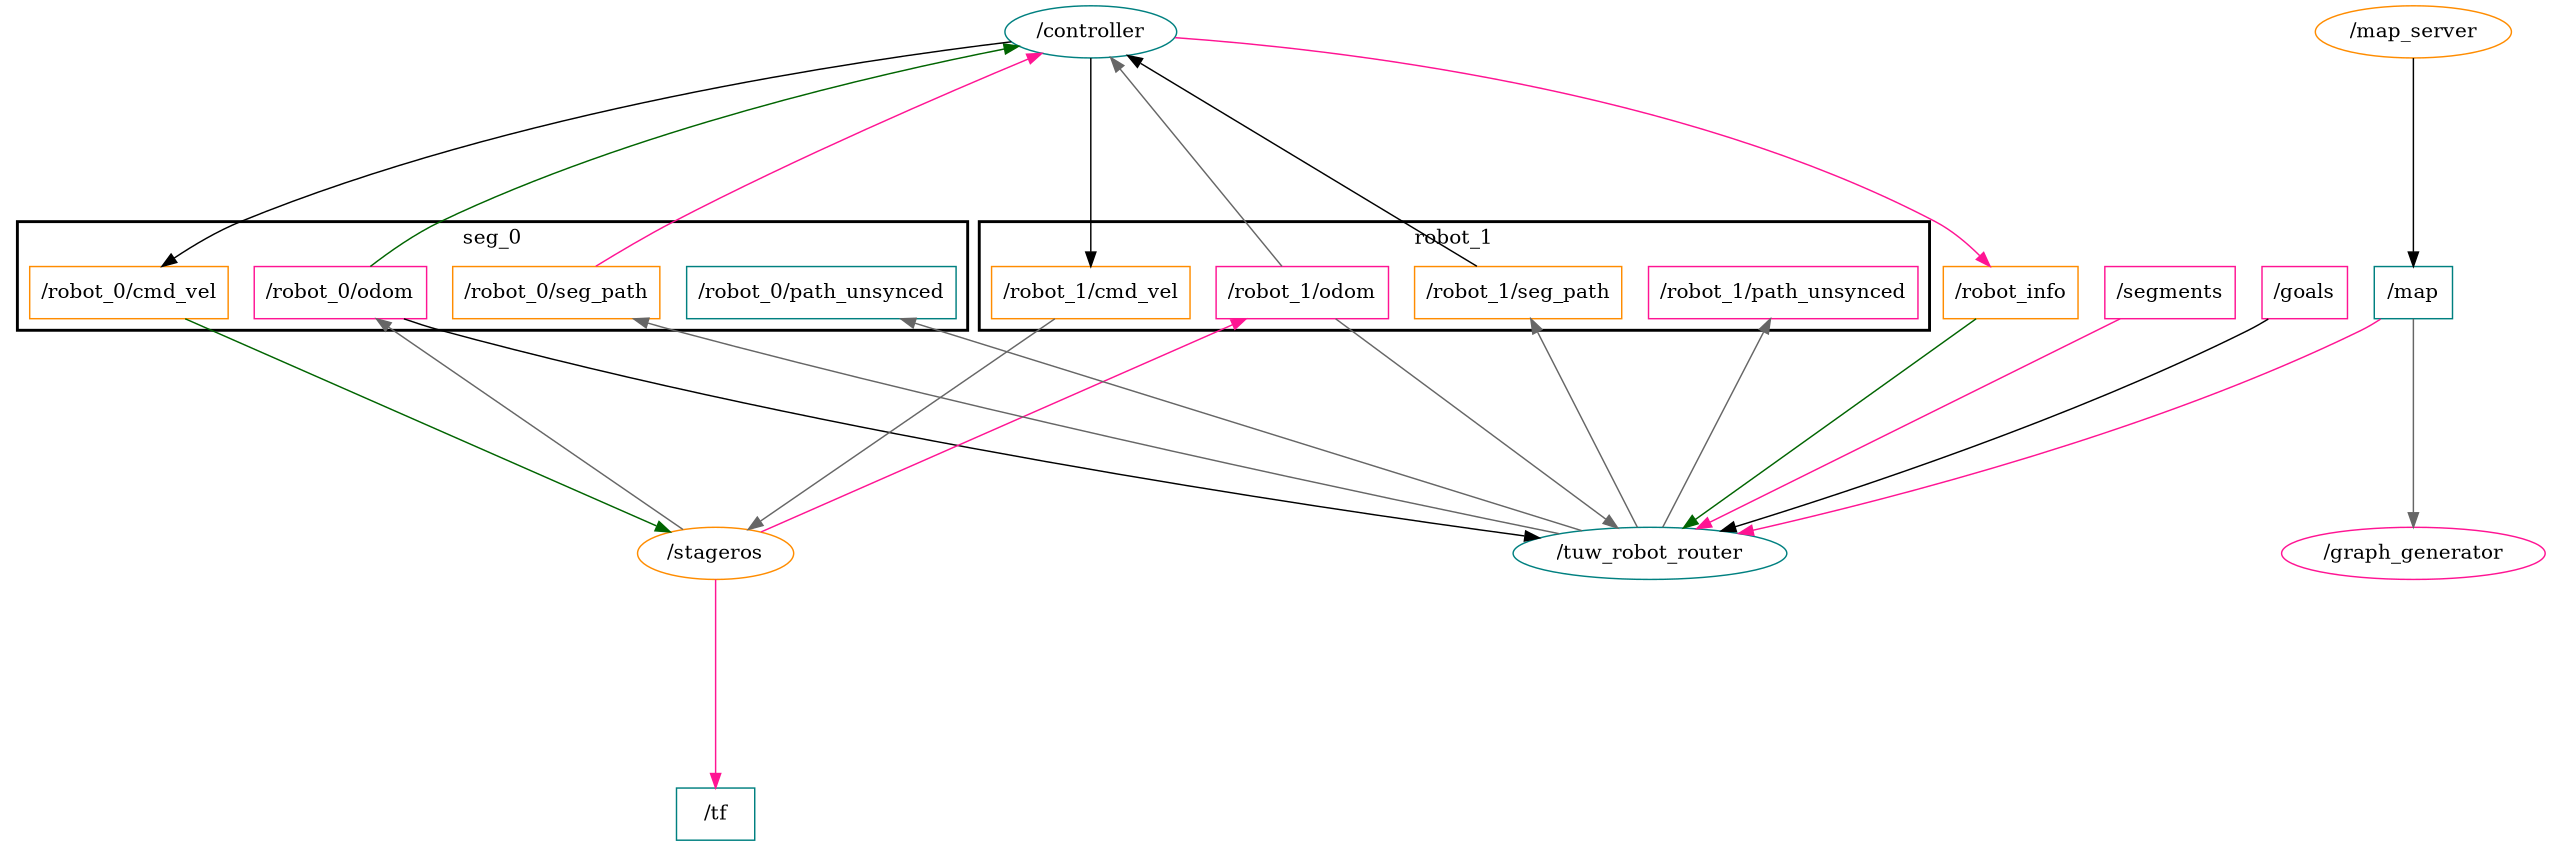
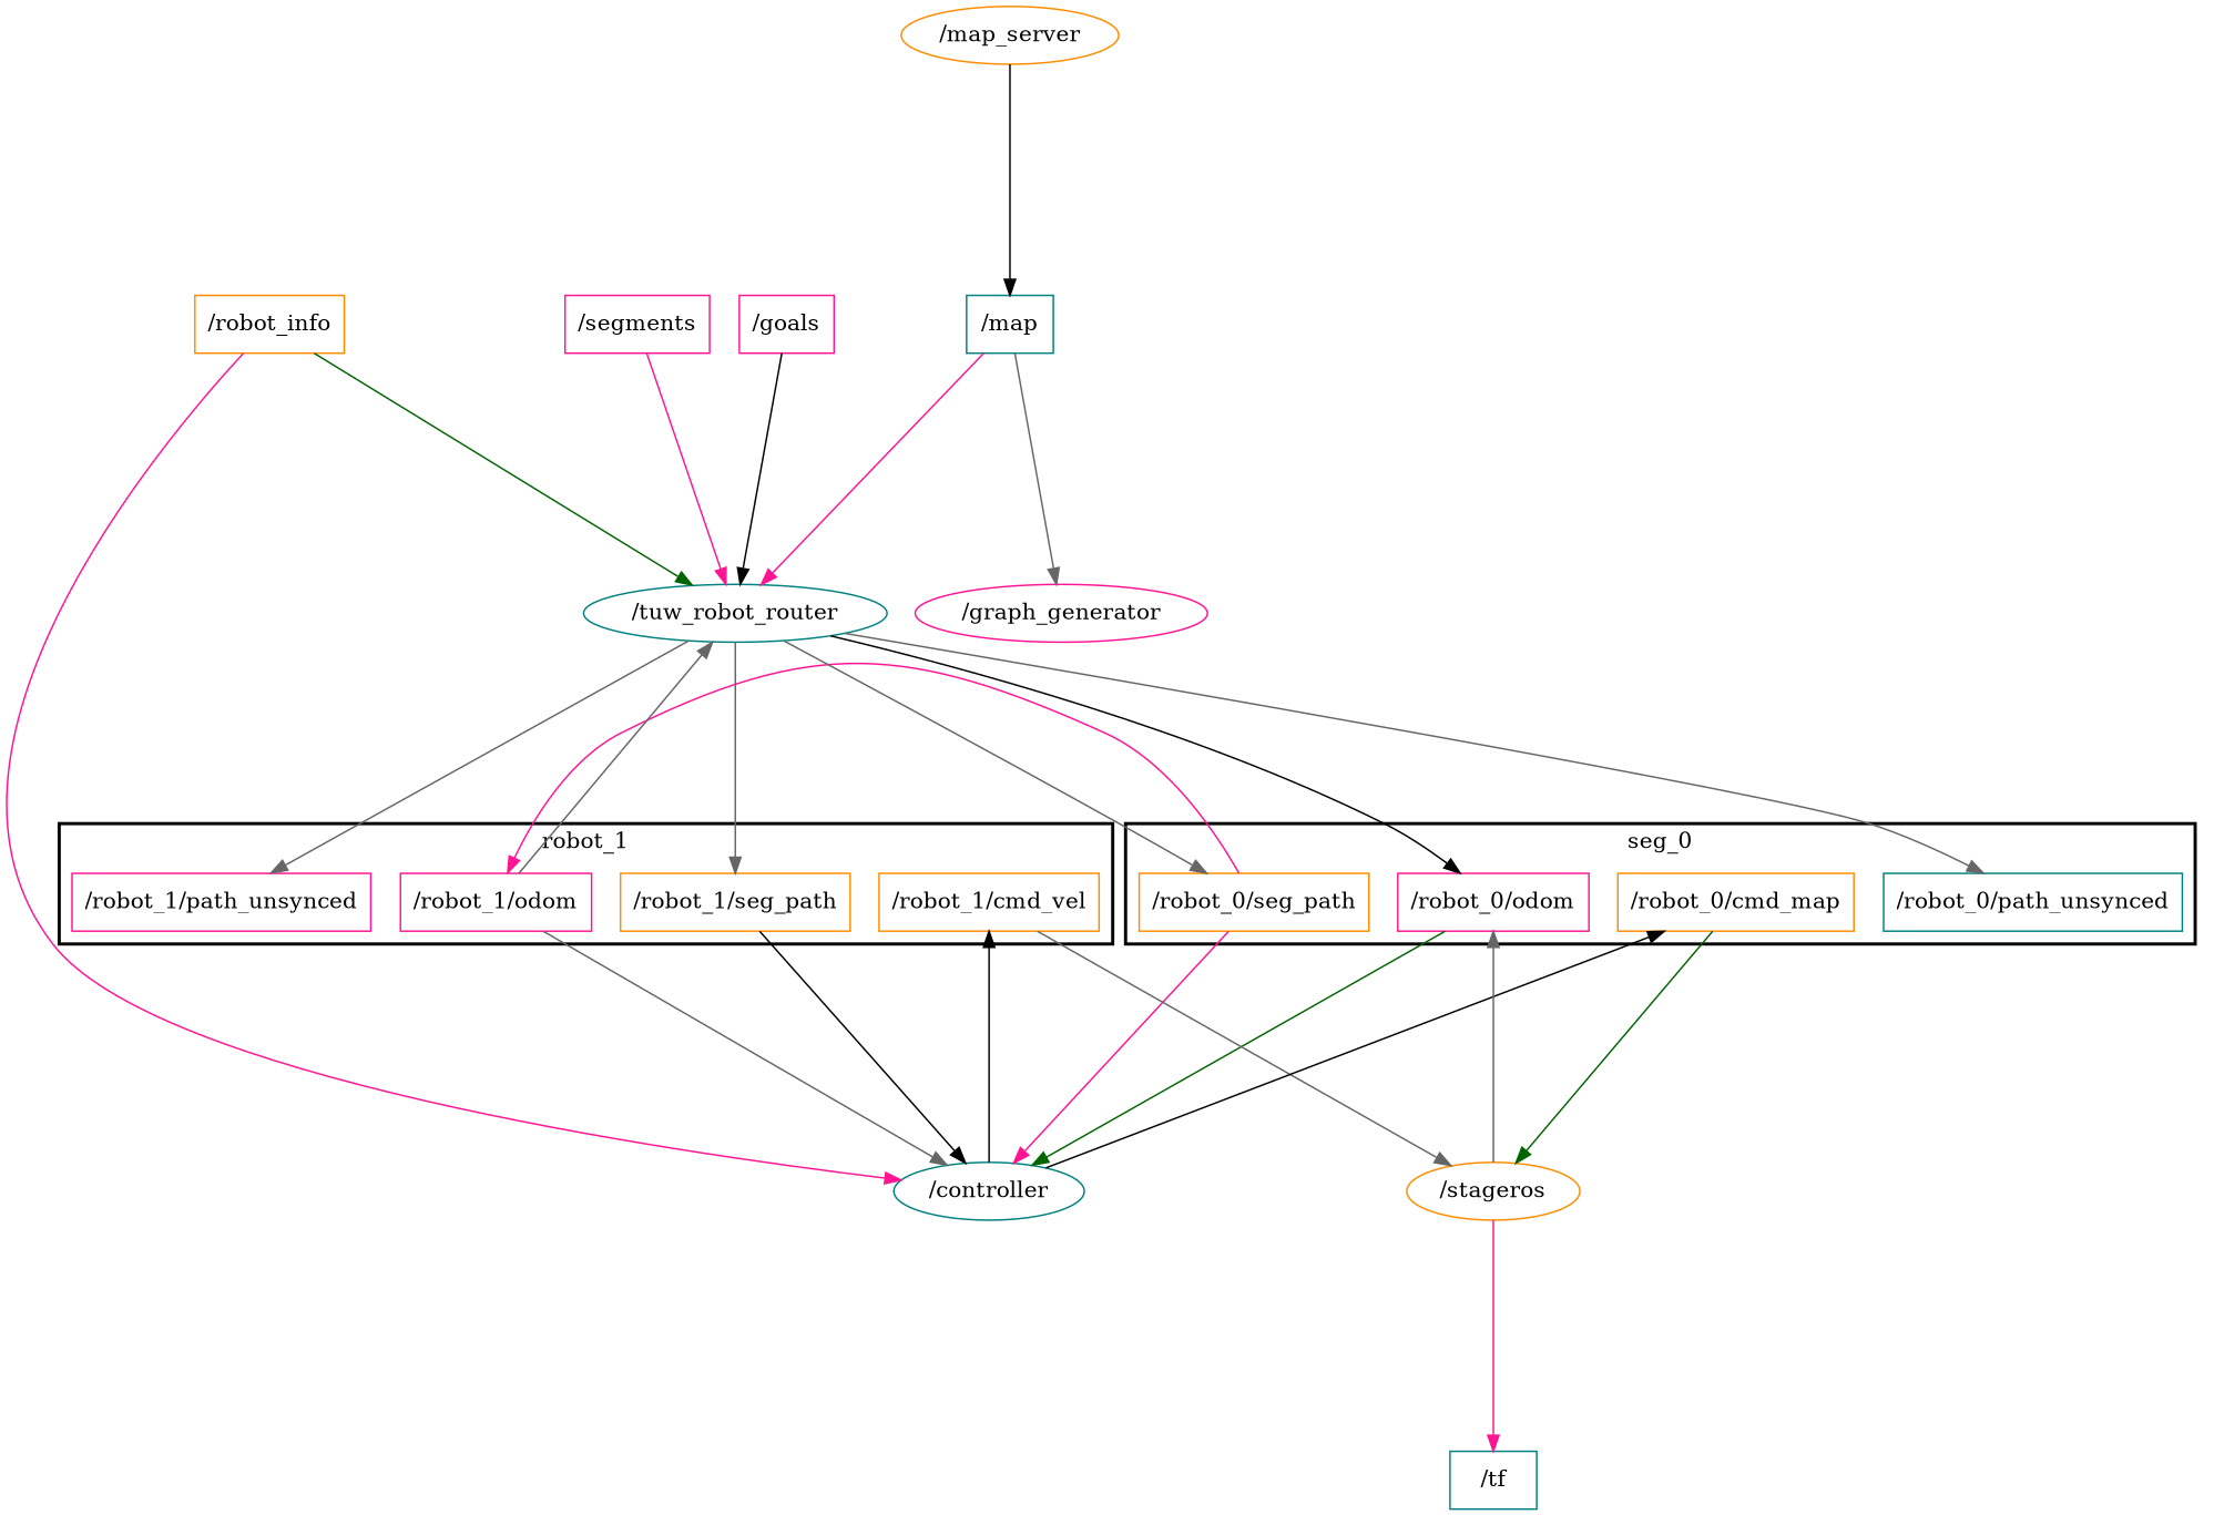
  digraph {
    compound=True
    rank=same
    ranksep=2
    node [color=darkorange shape=box]
    edge [color=gray40 penwidth=1]
    n1 [height=0.5 label="/robot_0/seg_path" width=1.5833]
-   n2 [height=0.5 label="/robot_0/cmd_vel" width=1.5694]
+   n2 [height=0.5 label="/robot_0/cmd_map" width=1.5694]
    n3 [color=teal height=0.5 label="/robot_0/path_unsynced" width=2.0417]
    n4 [color=deeppink height=0.5 label="/robot_0/odom" width=1.3611]
    n5 [color=deeppink height=0.5 label="/robot_1/path_unsynced" width=2.0417]
    n6 [height=0.5 label="/robot_1/cmd_vel" width=1.5694]
    n7 [color=deeppink height=0.5 label="/robot_1/odom" width=1.3611]
    n8 [height=0.5 label="/robot_1/seg_path" width=1.5833]
    n9 [color=teal height=0.5 label="/controller" shape=ellipse width=1.3179]
    n10 [height=0.5 label="/stageros" shape=ellipse width=1.1735]
    n11 [color=teal height=0.5 label="/tuw_robot_router" shape=ellipse width=2.0762]
    n12 [height=0.5 label="/robot_info" width=1.0694]
    n13 [color=teal height=0.5 label="/tf" width=0.75]
    n14 [color=deeppink height=0.5 label="/segments" width=0.98611]
    n15 [color=deeppink height=0.5 label="/goals" width=0.75]
    n16 [color=teal height=0.5 label="/map" width=0.75]
    n17 [color=deeppink height=0.5 label="/graph_generator" shape=ellipse width=1.9679]
    n18 [height=0.5 label="/map_server" shape=ellipse width=1.5165]
    subgraph cluster_1 {
      label=seg_0
      rankdir=LR
      ranksep=0.2
      style=bold
      n1
      n2
      n3
      n4
    }
    subgraph cluster_2 {
      label=robot_1
      rankdir=LR
      ranksep=0.2
      style=bold
      n5
      n6
      n7
      n8
    }
    n1 -> n9 [color=deeppink]
    n2 -> n10 [color=darkgreen]
    n4 -> n9 [color=darkgreen]
-   n4 -> n11 [color=black]
+   n11 -> n4 [color=black]
    n6 -> n10
    n7 -> n9
    n7 -> n11
    n8 -> n9 [color=black]
    n9 -> n2 [color=black]
    n9 -> n6 [color=black]
-   n9 -> n12 [color=deeppink]
+   n12 -> n9 [color=deeppink]
    n10 -> n4
-   n10 -> n7 [color=deeppink]
+   n1 -> n7 [color=deeppink]
    n10 -> n13 [color=deeppink]
    n11 -> n1
    n11 -> n3
    n11 -> n5
    n11 -> n8
    n12 -> n11 [color=darkgreen]
    n14 -> n11 [color=deeppink]
    n15 -> n11 [color=black]
    n16 -> n11 [color=deeppink]
    n16 -> n17
    n18 -> n16 [color=black]
  }
